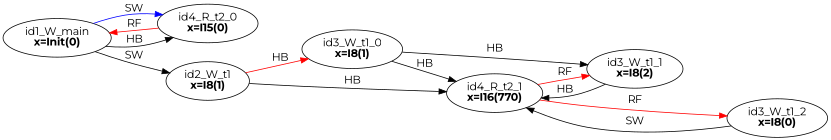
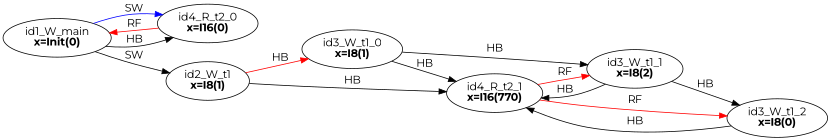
  digraph {
    fontname=Montserrat
    rankdir=LR
    splines=true
    node [fontname=Montserrat]
    edge [color=black fontname=Montserrat]
    n1 [label=<id2_W_t1<br/><B>x=I8(1)</B>>]
    n2 [label=<id3_W_t1_0<br/><B>x=I8(1)</B>>]
    n3 [label=<id4_R_t2_1<br/><B>x=I16(770)</B>>]
    n4 [label=<id3_W_t1_1<br/><B>x=I8(2)</B>>]
    n5 [label=<id3_W_t1_2<br/><B>x=I8(0)</B>>]
-   n6 [label=<id4_R_t2_0<br/><B>x=I15(0)</B>>]
+   n6 [label=<id4_R_t2_0<br/><B>x=I16(0)</B>>]
    n7 [label=<id1_W_main<br/><B>x=Init(0)</B>>]
    n1 -> n2 [color=red label=HB]
    n1 -> n3 [label=HB]
    n2 -> n3 [label=HB]
    n2 -> n4 [label=HB]
    n3 -> n4 [color=red label=RF]
    n3 -> n5 [color=red label=RF]
    n4 -> n3 [label=HB]
-   n5 -> n3 [label=SW]
+   n4 -> n5 [label=HB]
+   n5 -> n3 [label=HB]
    n6 -> n7 [color=red label=RF]
    n7 -> n1 [label=SW]
    n7 -> n6 [label=HB]
    n7 -> n6 [color=blue label=SW]
  }
